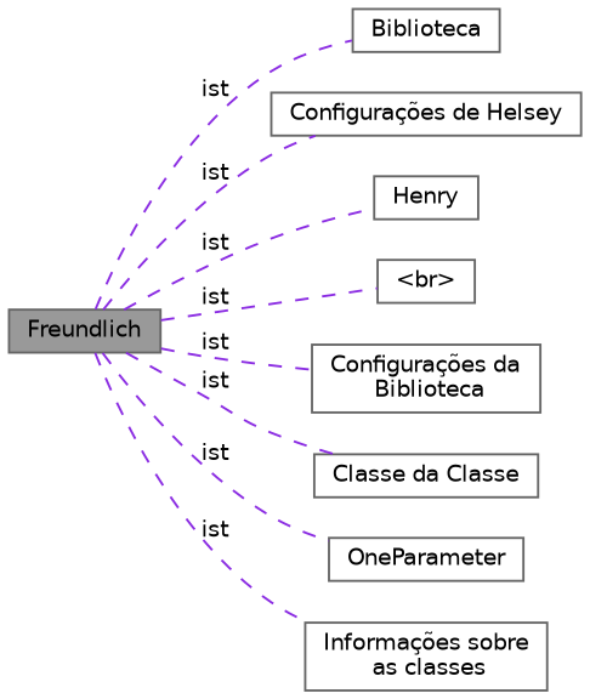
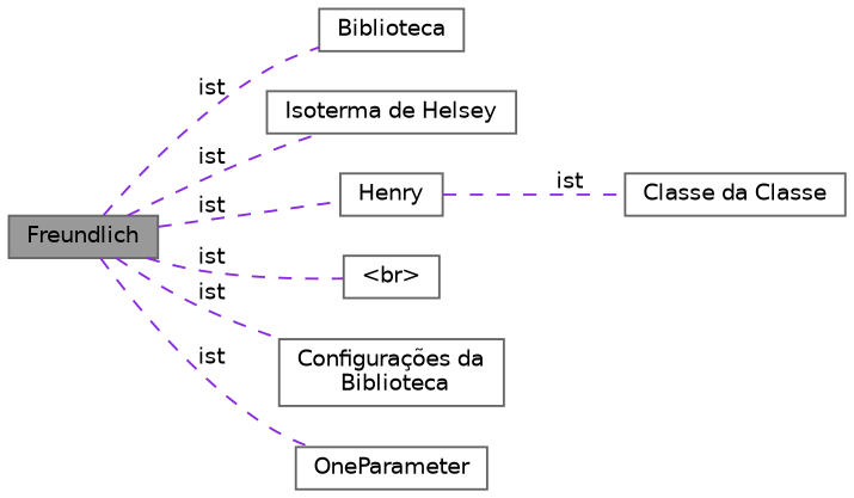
  digraph {
    rankdir=LR
    node [color=grey40 fillcolor=white fontname=Helvetica fontsize=10 shape=box style=filled]
    edge [color=blueviolet dir=none fontname=Helvetica fontsize=10 labelfontname=Helvetica labelfontsize=10 shape=plaintext style=dashed]
    n1 [height=0.2 label=Biblioteca width=0.4]
    n2 [color=gray40 fillcolor=grey60 fontcolor=black height=0.2 label=Freundlich width=0.4]
-   n3 [height=0.2 label="Configurações de Helsey" width=0.4]
+   n3 [height=0.2 label="Isoterma de Helsey" width=0.4]
    n4 [height=0.2 label=Henry width=0.4]
    n5 [height=0.2 label="\<br\>" width=0.4]
    n6 [height=0.2 label="Configurações da\l Biblioteca" width=0.4]
    n7 [height=0.2 label="Classe da Classe" width=0.4]
    n8 [height=0.2 label=OneParameter width=0.4]
-   n9 [height=0.2 label="Informações sobre\l as classes" width=0.4]
    n2 -> n1 [label=ist]
    n2 -> n3 [label=ist]
    n2 -> n4 [label=ist]
    n2 -> n5 [label=ist]
    n2 -> n6 [label=ist]
-   n2 -> n7 [label=ist]
+   n4 -> n7 [label=ist]
    n2 -> n8 [label=ist]
-   n2 -> n9 [label=ist]
  }
